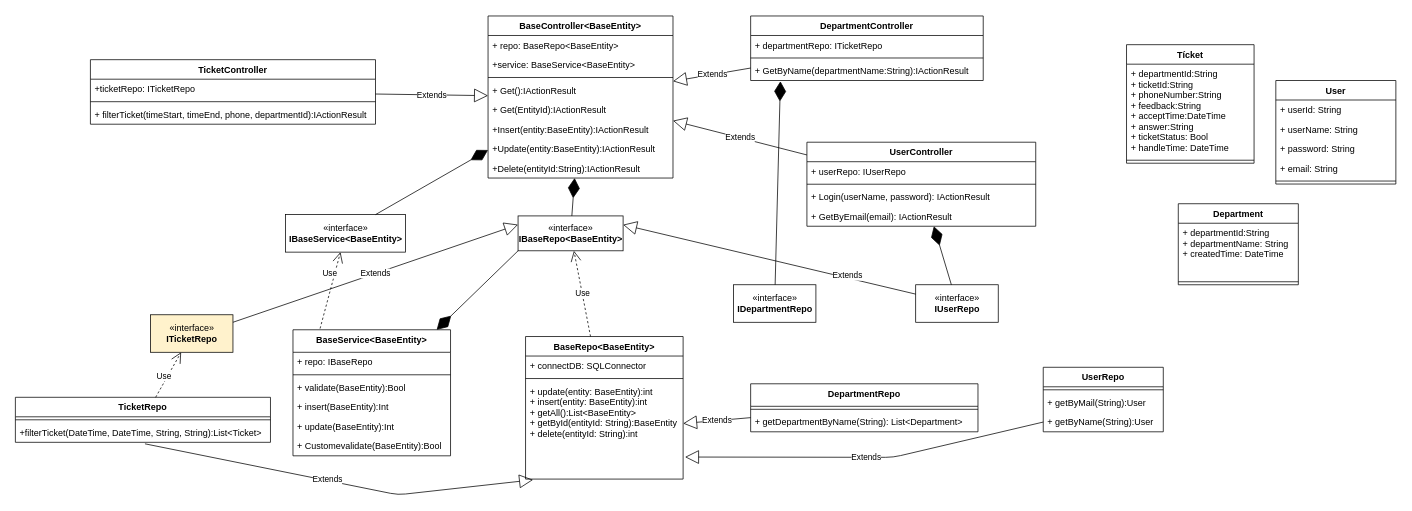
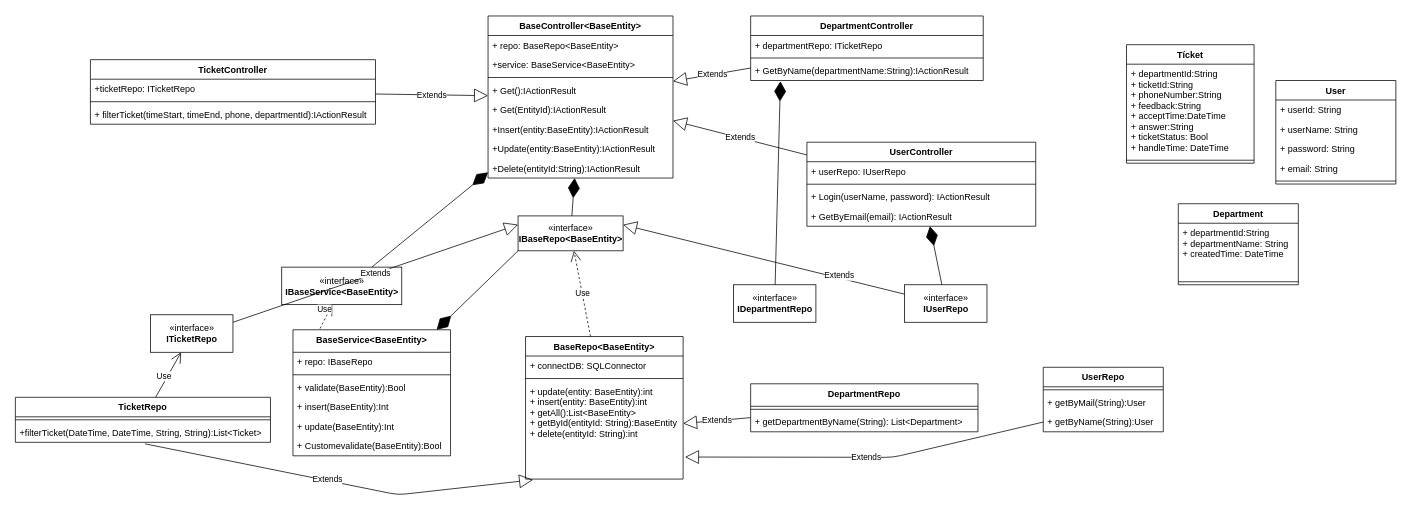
  <mxCell id="0" />
  <mxCell id="1" parent="0" />
  <mxCell id="2" value="Tícket" style="swimlane;fontStyle=1;align=center;verticalAlign=top;childLayout=stackLayout;horizontal=1;startSize=26;horizontalStack=0;resizeParent=1;resizeParentMax=0;resizeLast=0;collapsible=1;marginBottom=0;" vertex="1" parent="1"><mxGeometry x="1501" y="59" width="170" height="158" as="geometry" /></mxCell>
  <mxCell id="3" value="+ departmentId:String&#10;+ ticketId:String&#10;+ phoneNumber:String&#10;+ feedback:String&#10;+ acceptTime:DateTime&#10;+ answer:String&#10;+ ticketStatus: Bool&#10;+ handleTime: DateTime" style="text;strokeColor=none;fillColor=none;align=left;verticalAlign=top;spacingLeft=4;spacingRight=4;overflow=hidden;rotatable=0;points=[[0,0.5],[1,0.5]];portConstraint=eastwest;" vertex="1" parent="2"><mxGeometry y="26" width="170" height="124" as="geometry" /></mxCell>
  <mxCell id="4" value="" style="line;strokeWidth=1;fillColor=none;align=left;verticalAlign=middle;spacingTop=-1;spacingLeft=3;spacingRight=3;rotatable=0;labelPosition=right;points=[];portConstraint=eastwest;" vertex="1" parent="2"><mxGeometry y="150" width="170" height="8" as="geometry" /></mxCell>
  <mxCell id="5" value="Department" style="swimlane;fontStyle=1;align=center;verticalAlign=top;childLayout=stackLayout;horizontal=1;startSize=26;horizontalStack=0;resizeParent=1;resizeParentMax=0;resizeLast=0;collapsible=1;marginBottom=0;" vertex="1" parent="1"><mxGeometry x="1570" y="271" width="160" height="108" as="geometry" /></mxCell>
  <mxCell id="6" value="+ departmentId:String&#10;+ departmentName: String&#10;+ createdTime: DateTime" style="text;strokeColor=none;fillColor=none;align=left;verticalAlign=top;spacingLeft=4;spacingRight=4;overflow=hidden;rotatable=0;points=[[0,0.5],[1,0.5]];portConstraint=eastwest;" vertex="1" parent="5"><mxGeometry y="26" width="160" height="74" as="geometry" /></mxCell>
  <mxCell id="7" value="" style="line;strokeWidth=1;fillColor=none;align=left;verticalAlign=middle;spacingTop=-1;spacingLeft=3;spacingRight=3;rotatable=0;labelPosition=right;points=[];portConstraint=eastwest;" vertex="1" parent="5"><mxGeometry y="100" width="160" height="8" as="geometry" /></mxCell>
- <mxCell id="8" value="«interface»&lt;br&gt;&lt;b&gt;IBaseService&amp;lt;BaseEntity&amp;gt;&lt;br&gt;&lt;/b&gt;" style="html=1;" vertex="1" parent="1"><mxGeometry x="380" y="285.5" width="160" height="50" as="geometry" /></mxCell>
+ <mxCell id="8" value="«interface»&lt;br&gt;&lt;b&gt;IBaseService&amp;lt;BaseEntity&amp;gt;&lt;br&gt;&lt;/b&gt;" style="html=1;" vertex="1" parent="1"><mxGeometry x="375" y="355.5" width="160" height="50" as="geometry" /></mxCell>
  <mxCell id="9" value="«interface»&lt;br&gt;&lt;b&gt;IBaseRepo&amp;lt;BaseEntity&amp;gt;&lt;/b&gt;" style="html=1;" vertex="1" parent="1"><mxGeometry x="690" y="287.25" width="140" height="46.5" as="geometry" /></mxCell>
  <mxCell id="10" style="edgeStyle=orthogonalEdgeStyle;rounded=0;orthogonalLoop=1;jettySize=auto;html=1;exitX=0.5;exitY=1;exitDx=0;exitDy=0;" edge="1" parent="1" source="9" target="9"><mxGeometry relative="1" as="geometry" /></mxCell>
  <mxCell id="11" value="BaseRepo&lt;BaseEntity&gt;" style="swimlane;fontStyle=1;align=center;verticalAlign=top;childLayout=stackLayout;horizontal=1;startSize=26;horizontalStack=0;resizeParent=1;resizeParentMax=0;resizeLast=0;collapsible=1;marginBottom=0;" vertex="1" parent="1"><mxGeometry x="700" y="448" width="210" height="190" as="geometry" /></mxCell>
  <mxCell id="12" value="+ connectDB: SQLConnector" style="text;strokeColor=none;fillColor=none;align=left;verticalAlign=top;spacingLeft=4;spacingRight=4;overflow=hidden;rotatable=0;points=[[0,0.5],[1,0.5]];portConstraint=eastwest;" vertex="1" parent="11"><mxGeometry y="26" width="210" height="26" as="geometry" /></mxCell>
  <mxCell id="13" value="" style="line;strokeWidth=1;fillColor=none;align=left;verticalAlign=middle;spacingTop=-1;spacingLeft=3;spacingRight=3;rotatable=0;labelPosition=right;points=[];portConstraint=eastwest;" vertex="1" parent="11"><mxGeometry y="52" width="210" height="8" as="geometry" /></mxCell>
  <mxCell id="14" value="+ update(entity: BaseEntity):int&#10;+ insert(entity: BaseEntity):int&#10;+ getAll():List&lt;BaseEntity&gt;&#10;+ getById(entityId: String):BaseEntity&#10;+ delete(entityId: String):int" style="text;strokeColor=none;fillColor=none;align=left;verticalAlign=top;spacingLeft=4;spacingRight=4;overflow=hidden;rotatable=0;points=[[0,0.5],[1,0.5]];portConstraint=eastwest;" vertex="1" parent="11"><mxGeometry y="60" width="210" height="130" as="geometry" /></mxCell>
  <mxCell id="15" value="BaseService&lt;BaseEntity&gt;" style="swimlane;fontStyle=1;align=center;verticalAlign=top;childLayout=stackLayout;horizontal=1;startSize=30;horizontalStack=0;resizeParent=1;resizeParentMax=0;resizeLast=0;collapsible=1;marginBottom=0;" vertex="1" parent="1"><mxGeometry x="390" y="439" width="210" height="168" as="geometry" /></mxCell>
  <mxCell id="16" value="+ repo: IBaseRepo" style="text;strokeColor=none;fillColor=none;align=left;verticalAlign=top;spacingLeft=4;spacingRight=4;overflow=hidden;rotatable=0;points=[[0,0.5],[1,0.5]];portConstraint=eastwest;" vertex="1" parent="15"><mxGeometry y="30" width="210" height="26" as="geometry" /></mxCell>
  <mxCell id="17" value="" style="line;strokeWidth=1;fillColor=none;align=left;verticalAlign=middle;spacingTop=-1;spacingLeft=3;spacingRight=3;rotatable=0;labelPosition=right;points=[];portConstraint=eastwest;" vertex="1" parent="15"><mxGeometry y="56" width="210" height="8" as="geometry" /></mxCell>
  <mxCell id="18" value="+ validate(BaseEntity):Bool" style="text;strokeColor=none;fillColor=none;align=left;verticalAlign=top;spacingLeft=4;spacingRight=4;overflow=hidden;rotatable=0;points=[[0,0.5],[1,0.5]];portConstraint=eastwest;" vertex="1" parent="15"><mxGeometry y="64" width="210" height="26" as="geometry" /></mxCell>
  <mxCell id="19" value="+ insert(BaseEntity):Int" style="text;strokeColor=none;fillColor=none;align=left;verticalAlign=top;spacingLeft=4;spacingRight=4;overflow=hidden;rotatable=0;points=[[0,0.5],[1,0.5]];portConstraint=eastwest;" vertex="1" parent="15"><mxGeometry y="90" width="210" height="26" as="geometry" /></mxCell>
  <mxCell id="20" value="+ update(BaseEntity):Int" style="text;strokeColor=none;fillColor=none;align=left;verticalAlign=top;spacingLeft=4;spacingRight=4;overflow=hidden;rotatable=0;points=[[0,0.5],[1,0.5]];portConstraint=eastwest;" vertex="1" parent="15"><mxGeometry y="116" width="210" height="26" as="geometry" /></mxCell>
  <mxCell id="21" value="+ Customevalidate(BaseEntity):Bool" style="text;strokeColor=none;fillColor=none;align=left;verticalAlign=top;spacingLeft=4;spacingRight=4;overflow=hidden;rotatable=0;points=[[0,0.5],[1,0.5]];portConstraint=eastwest;" vertex="1" parent="15"><mxGeometry y="142" width="210" height="26" as="geometry" /></mxCell>
  <mxCell id="22" value="" style="endArrow=diamondThin;endFill=1;endSize=24;html=1;exitX=0;exitY=1;exitDx=0;exitDy=0;" edge="1" parent="1" source="9" target="15"><mxGeometry width="160" relative="1" as="geometry"><mxPoint x="920" y="243.5" as="sourcePoint" /><mxPoint x="760" y="243.5" as="targetPoint" /></mxGeometry></mxCell>
  <mxCell id="23" value="BaseController&lt;BaseEntity&gt;" style="swimlane;fontStyle=1;align=center;verticalAlign=top;childLayout=stackLayout;horizontal=1;startSize=26;horizontalStack=0;resizeParent=1;resizeParentMax=0;resizeLast=0;collapsible=1;marginBottom=0;" vertex="1" parent="1"><mxGeometry x="650" y="20.75" width="246.5" height="216" as="geometry" /></mxCell>
  <mxCell id="24" value="+ repo: BaseRepo&lt;BaseEntity&gt;" style="text;strokeColor=none;fillColor=none;align=left;verticalAlign=top;spacingLeft=4;spacingRight=4;overflow=hidden;rotatable=0;points=[[0,0.5],[1,0.5]];portConstraint=eastwest;" vertex="1" parent="23"><mxGeometry y="26" width="246.5" height="26" as="geometry" /></mxCell>
  <mxCell id="25" value="+service: BaseService&lt;BaseEntity&gt;" style="text;strokeColor=none;fillColor=none;align=left;verticalAlign=top;spacingLeft=4;spacingRight=4;overflow=hidden;rotatable=0;points=[[0,0.5],[1,0.5]];portConstraint=eastwest;" vertex="1" parent="23"><mxGeometry y="52" width="246.5" height="26" as="geometry" /></mxCell>
  <mxCell id="26" value="" style="line;strokeWidth=1;fillColor=none;align=left;verticalAlign=middle;spacingTop=-1;spacingLeft=3;spacingRight=3;rotatable=0;labelPosition=right;points=[];portConstraint=eastwest;" vertex="1" parent="23"><mxGeometry y="78" width="246.5" height="8" as="geometry" /></mxCell>
  <mxCell id="27" value="+ Get():IActionResult&#10;" style="text;strokeColor=none;fillColor=none;align=left;verticalAlign=top;spacingLeft=4;spacingRight=4;overflow=hidden;rotatable=0;points=[[0,0.5],[1,0.5]];portConstraint=eastwest;" vertex="1" parent="23"><mxGeometry y="86" width="246.5" height="26" as="geometry" /></mxCell>
  <mxCell id="28" value="+ Get(EntityId):IActionResult&#10;" style="text;strokeColor=none;fillColor=none;align=left;verticalAlign=top;spacingLeft=4;spacingRight=4;overflow=hidden;rotatable=0;points=[[0,0.5],[1,0.5]];portConstraint=eastwest;" vertex="1" parent="23"><mxGeometry y="112" width="246.5" height="26" as="geometry" /></mxCell>
  <mxCell id="29" value="+Insert(entity:BaseEntity):IActionResult" style="text;strokeColor=none;fillColor=none;align=left;verticalAlign=top;spacingLeft=4;spacingRight=4;overflow=hidden;rotatable=0;points=[[0,0.5],[1,0.5]];portConstraint=eastwest;" vertex="1" parent="23"><mxGeometry y="138" width="246.5" height="26" as="geometry" /></mxCell>
  <mxCell id="30" value="+Update(entity:BaseEntity):IActionResult" style="text;strokeColor=none;fillColor=none;align=left;verticalAlign=top;spacingLeft=4;spacingRight=4;overflow=hidden;rotatable=0;points=[[0,0.5],[1,0.5]];portConstraint=eastwest;" vertex="1" parent="23"><mxGeometry y="164" width="246.5" height="26" as="geometry" /></mxCell>
  <mxCell id="31" value="+Delete(entityId:String):IActionResult" style="text;strokeColor=none;fillColor=none;align=left;verticalAlign=top;spacingLeft=4;spacingRight=4;overflow=hidden;rotatable=0;points=[[0,0.5],[1,0.5]];portConstraint=eastwest;" vertex="1" parent="23"><mxGeometry y="190" width="246.5" height="26" as="geometry" /></mxCell>
  <mxCell id="32" value="" style="endArrow=diamondThin;endFill=1;endSize=24;html=1;exitX=0.75;exitY=0;exitDx=0;exitDy=0;" edge="1" parent="1" source="8" target="23"><mxGeometry width="160" relative="1" as="geometry"><mxPoint x="550" y="229" as="sourcePoint" /><mxPoint x="510" y="259" as="targetPoint" /></mxGeometry></mxCell>
  <mxCell id="33" value="" style="endArrow=diamondThin;endFill=1;endSize=24;html=1;" edge="1" parent="1" source="9" target="23"><mxGeometry width="160" relative="1" as="geometry"><mxPoint x="660" y="227.219" as="sourcePoint" /><mxPoint x="560" y="299" as="targetPoint" /></mxGeometry></mxCell>
  <mxCell id="34" value="«interface»&lt;br&gt;&lt;b&gt;IDepartmentRepo&lt;/b&gt;" style="html=1;" vertex="1" parent="1"><mxGeometry x="977" y="379" width="110" height="50" as="geometry" /></mxCell>
- <mxCell id="35" value="«interface»&lt;br&gt;&lt;b&gt;ITicketRepo&lt;/b&gt;" style="html=1;fillColor=#fff2cc;" vertex="1" parent="1"><mxGeometry x="200" y="419" width="110" height="50" as="geometry" /></mxCell>
+ <mxCell id="35" value="«interface»&lt;br&gt;&lt;b&gt;ITicketRepo&lt;/b&gt;" style="html=1;" vertex="1" parent="1"><mxGeometry x="200" y="419" width="110" height="50" as="geometry" /></mxCell>
  <mxCell id="36" value="Extends" style="endArrow=block;endSize=16;endFill=0;html=1;entryX=0;entryY=0.25;entryDx=0;entryDy=0;" edge="1" parent="1" target="9"><mxGeometry width="160" relative="1" as="geometry"><mxPoint x="310" y="429" as="sourcePoint" /><mxPoint x="700" y="309" as="targetPoint" /></mxGeometry></mxCell>
  <mxCell id="37" value="TicketRepo" style="swimlane;fontStyle=1;align=center;verticalAlign=top;childLayout=stackLayout;horizontal=1;startSize=26;horizontalStack=0;resizeParent=1;resizeParentMax=0;resizeLast=0;collapsible=1;marginBottom=0;" vertex="1" parent="1"><mxGeometry x="20" y="529" width="340" height="60" as="geometry" /></mxCell>
  <mxCell id="38" value="" style="line;strokeWidth=1;fillColor=none;align=left;verticalAlign=middle;spacingTop=-1;spacingLeft=3;spacingRight=3;rotatable=0;labelPosition=right;points=[];portConstraint=eastwest;" vertex="1" parent="37"><mxGeometry y="26" width="340" height="8" as="geometry" /></mxCell>
  <mxCell id="39" value="+filterTicket(DateTime, DateTime, String, String):List&lt;Ticket&gt;" style="text;strokeColor=none;fillColor=none;align=left;verticalAlign=top;spacingLeft=4;spacingRight=4;overflow=hidden;rotatable=0;points=[[0,0.5],[1,0.5]];portConstraint=eastwest;" vertex="1" parent="37"><mxGeometry y="34" width="340" height="26" as="geometry" /></mxCell>
  <mxCell id="40" value="DepartmentRepo" style="swimlane;fontStyle=1;align=center;verticalAlign=top;childLayout=stackLayout;horizontal=1;startSize=30;horizontalStack=0;resizeParent=1;resizeParentMax=0;resizeLast=0;collapsible=1;marginBottom=0;" vertex="1" parent="1"><mxGeometry x="1000" y="511" width="303" height="64" as="geometry" /></mxCell>
  <mxCell id="41" value="" style="line;strokeWidth=1;fillColor=none;align=left;verticalAlign=middle;spacingTop=-1;spacingLeft=3;spacingRight=3;rotatable=0;labelPosition=right;points=[];portConstraint=eastwest;" vertex="1" parent="40"><mxGeometry y="30" width="303" height="8" as="geometry" /></mxCell>
  <mxCell id="42" value="+ getDepartmentByName(String): List&lt;Department&gt;" style="text;strokeColor=none;fillColor=none;align=left;verticalAlign=top;spacingLeft=4;spacingRight=4;overflow=hidden;rotatable=0;points=[[0,0.5],[1,0.5]];portConstraint=eastwest;" vertex="1" parent="40"><mxGeometry y="38" width="303" height="26" as="geometry" /></mxCell>
  <mxCell id="43" value="Extends" style="endArrow=block;endSize=16;endFill=0;html=1;exitX=0.508;exitY=1.077;exitDx=0;exitDy=0;exitPerimeter=0;" edge="1" parent="1" source="39"><mxGeometry x="-0.057" y="1" width="160" relative="1" as="geometry"><mxPoint x="700" y="308.875" as="sourcePoint" /><mxPoint x="710" y="639" as="targetPoint" /><Array as="points"><mxPoint x="530" y="659" /></Array><mxPoint as="offset" /></mxGeometry></mxCell>
  <mxCell id="44" value="TicketController" style="swimlane;fontStyle=1;align=center;verticalAlign=top;childLayout=stackLayout;horizontal=1;startSize=26;horizontalStack=0;resizeParent=1;resizeParentMax=0;resizeLast=0;collapsible=1;marginBottom=0;" vertex="1" parent="1"><mxGeometry x="120" y="79" width="380" height="86" as="geometry" /></mxCell>
  <mxCell id="45" value="+ticketRepo: ITicketRepo" style="text;strokeColor=none;fillColor=none;align=left;verticalAlign=top;spacingLeft=4;spacingRight=4;overflow=hidden;rotatable=0;points=[[0,0.5],[1,0.5]];portConstraint=eastwest;" vertex="1" parent="44"><mxGeometry y="26" width="380" height="26" as="geometry" /></mxCell>
  <mxCell id="46" value="" style="line;strokeWidth=1;fillColor=none;align=left;verticalAlign=middle;spacingTop=-1;spacingLeft=3;spacingRight=3;rotatable=0;labelPosition=right;points=[];portConstraint=eastwest;" vertex="1" parent="44"><mxGeometry y="52" width="380" height="8" as="geometry" /></mxCell>
  <mxCell id="47" value="+ filterTicket(timeStart, timeEnd, phone, departmentId):IActionResult" style="text;strokeColor=none;fillColor=none;align=left;verticalAlign=top;spacingLeft=4;spacingRight=4;overflow=hidden;rotatable=0;points=[[0,0.5],[1,0.5]];portConstraint=eastwest;" vertex="1" parent="44"><mxGeometry y="60" width="380" height="26" as="geometry" /></mxCell>
  <mxCell id="48" value="Extends" style="endArrow=block;endSize=16;endFill=0;html=1;" edge="1" parent="1" source="44" target="23"><mxGeometry width="160" relative="1" as="geometry"><mxPoint x="700" y="308.875" as="sourcePoint" /><mxPoint x="320" y="454" as="targetPoint" /></mxGeometry></mxCell>
  <mxCell id="49" value="DepartmentController" style="swimlane;fontStyle=1;align=center;verticalAlign=top;childLayout=stackLayout;horizontal=1;startSize=26;horizontalStack=0;resizeParent=1;resizeParentMax=0;resizeLast=0;collapsible=1;marginBottom=0;" vertex="1" parent="1"><mxGeometry x="1000" y="20.75" width="310" height="86" as="geometry" /></mxCell>
  <mxCell id="50" value="+ departmentRepo: ITicketRepo" style="text;strokeColor=none;fillColor=none;align=left;verticalAlign=top;spacingLeft=4;spacingRight=4;overflow=hidden;rotatable=0;points=[[0,0.5],[1,0.5]];portConstraint=eastwest;" vertex="1" parent="49"><mxGeometry y="26" width="310" height="26" as="geometry" /></mxCell>
  <mxCell id="51" value="" style="line;strokeWidth=1;fillColor=none;align=left;verticalAlign=middle;spacingTop=-1;spacingLeft=3;spacingRight=3;rotatable=0;labelPosition=right;points=[];portConstraint=eastwest;" vertex="1" parent="49"><mxGeometry y="52" width="310" height="8" as="geometry" /></mxCell>
  <mxCell id="52" value="+ GetByName(departmentName:String):IActionResult" style="text;strokeColor=none;fillColor=none;align=left;verticalAlign=top;spacingLeft=4;spacingRight=4;overflow=hidden;rotatable=0;points=[[0,0.5],[1,0.5]];portConstraint=eastwest;" vertex="1" parent="49"><mxGeometry y="60" width="310" height="26" as="geometry" /></mxCell>
  <mxCell id="53" value="" style="endArrow=diamondThin;endFill=1;endSize=24;html=1;entryX=0.128;entryY=1.04;entryDx=0;entryDy=0;entryPerimeter=0;" edge="1" parent="1" source="34" target="52"><mxGeometry width="160" relative="1" as="geometry"><mxPoint x="771.695" y="297.25" as="sourcePoint" /><mxPoint x="775.377" y="246.75" as="targetPoint" /></mxGeometry></mxCell>
  <mxCell id="54" value="User" style="swimlane;fontStyle=1;align=center;verticalAlign=top;childLayout=stackLayout;horizontal=1;startSize=26;horizontalStack=0;resizeParent=1;resizeParentMax=0;resizeLast=0;collapsible=1;marginBottom=0;" vertex="1" parent="1"><mxGeometry x="1700" y="106.75" width="160" height="138" as="geometry" /></mxCell>
  <mxCell id="55" value="+ userId: String    " style="text;strokeColor=none;fillColor=none;align=left;verticalAlign=top;spacingLeft=4;spacingRight=4;overflow=hidden;rotatable=0;points=[[0,0.5],[1,0.5]];portConstraint=eastwest;" vertex="1" parent="54"><mxGeometry y="26" width="160" height="26" as="geometry" /></mxCell>
  <mxCell id="56" value="+ userName: String" style="text;strokeColor=none;fillColor=none;align=left;verticalAlign=top;spacingLeft=4;spacingRight=4;overflow=hidden;rotatable=0;points=[[0,0.5],[1,0.5]];portConstraint=eastwest;" vertex="1" parent="54"><mxGeometry y="52" width="160" height="26" as="geometry" /></mxCell>
  <mxCell id="57" value="+ password: String" style="text;strokeColor=none;fillColor=none;align=left;verticalAlign=top;spacingLeft=4;spacingRight=4;overflow=hidden;rotatable=0;points=[[0,0.5],[1,0.5]];portConstraint=eastwest;" vertex="1" parent="54"><mxGeometry y="78" width="160" height="26" as="geometry" /></mxCell>
  <mxCell id="58" value="+ email: String" style="text;strokeColor=none;fillColor=none;align=left;verticalAlign=top;spacingLeft=4;spacingRight=4;overflow=hidden;rotatable=0;points=[[0,0.5],[1,0.5]];portConstraint=eastwest;" vertex="1" parent="54"><mxGeometry y="104" width="160" height="26" as="geometry" /></mxCell>
  <mxCell id="59" value="" style="line;strokeWidth=1;fillColor=none;align=left;verticalAlign=middle;spacingTop=-1;spacingLeft=3;spacingRight=3;rotatable=0;labelPosition=right;points=[];portConstraint=eastwest;" vertex="1" parent="54"><mxGeometry y="130" width="160" height="8" as="geometry" /></mxCell>
- <mxCell id="60" value="«interface»&lt;br&gt;&lt;b&gt;IUserRepo&lt;/b&gt;" style="html=1;" vertex="1" parent="1"><mxGeometry x="1220" y="379" width="110" height="50" as="geometry" /></mxCell>
+ <mxCell id="60" value="«interface»&lt;br&gt;&lt;b&gt;IUserRepo&lt;/b&gt;" style="html=1;" vertex="1" parent="1"><mxGeometry x="1205" y="379" width="110" height="50" as="geometry" /></mxCell>
  <mxCell id="61" value="Extends" style="endArrow=block;endSize=16;endFill=0;html=1;exitX=0;exitY=0.25;exitDx=0;exitDy=0;" edge="1" parent="1" source="60"><mxGeometry x="-0.532" y="-3" width="160" relative="1" as="geometry"><mxPoint x="840" y="320.5" as="sourcePoint" /><mxPoint x="830" y="299" as="targetPoint" /><Array as="points" /><mxPoint as="offset" /></mxGeometry></mxCell>
  <mxCell id="62" value="UserRepo" style="swimlane;fontStyle=1;align=center;verticalAlign=top;childLayout=stackLayout;horizontal=1;startSize=26;horizontalStack=0;resizeParent=1;resizeParentMax=0;resizeLast=0;collapsible=1;marginBottom=0;" vertex="1" parent="1"><mxGeometry x="1390" y="489" width="160" height="86" as="geometry" /></mxCell>
  <mxCell id="63" value="" style="line;strokeWidth=1;fillColor=none;align=left;verticalAlign=middle;spacingTop=-1;spacingLeft=3;spacingRight=3;rotatable=0;labelPosition=right;points=[];portConstraint=eastwest;" vertex="1" parent="62"><mxGeometry y="26" width="160" height="8" as="geometry" /></mxCell>
  <mxCell id="64" value="+ getByMail(String):User" style="text;strokeColor=none;fillColor=none;align=left;verticalAlign=top;spacingLeft=4;spacingRight=4;overflow=hidden;rotatable=0;points=[[0,0.5],[1,0.5]];portConstraint=eastwest;" vertex="1" parent="62"><mxGeometry y="34" width="160" height="26" as="geometry" /></mxCell>
  <mxCell id="65" value="+ getByName(String):User" style="text;strokeColor=none;fillColor=none;align=left;verticalAlign=top;spacingLeft=4;spacingRight=4;overflow=hidden;rotatable=0;points=[[0,0.5],[1,0.5]];portConstraint=eastwest;" vertex="1" parent="62"><mxGeometry y="60" width="160" height="26" as="geometry" /></mxCell>
  <mxCell id="66" value="UserController" style="swimlane;fontStyle=1;align=center;verticalAlign=top;childLayout=stackLayout;horizontal=1;startSize=26;horizontalStack=0;resizeParent=1;resizeParentMax=0;resizeLast=0;collapsible=1;marginBottom=0;" vertex="1" parent="1"><mxGeometry x="1075" y="189" width="305" height="112" as="geometry" /></mxCell>
  <mxCell id="67" value="+ userRepo: IUserRepo" style="text;strokeColor=none;fillColor=none;align=left;verticalAlign=top;spacingLeft=4;spacingRight=4;overflow=hidden;rotatable=0;points=[[0,0.5],[1,0.5]];portConstraint=eastwest;" vertex="1" parent="66"><mxGeometry y="26" width="305" height="26" as="geometry" /></mxCell>
  <mxCell id="68" value="" style="line;strokeWidth=1;fillColor=none;align=left;verticalAlign=middle;spacingTop=-1;spacingLeft=3;spacingRight=3;rotatable=0;labelPosition=right;points=[];portConstraint=eastwest;" vertex="1" parent="66"><mxGeometry y="52" width="305" height="8" as="geometry" /></mxCell>
  <mxCell id="69" value="+ Login(userName, password): IActionResult" style="text;strokeColor=none;fillColor=none;align=left;verticalAlign=top;spacingLeft=4;spacingRight=4;overflow=hidden;rotatable=0;points=[[0,0.5],[1,0.5]];portConstraint=eastwest;" vertex="1" parent="66"><mxGeometry y="60" width="305" height="26" as="geometry" /></mxCell>
  <mxCell id="70" value="+ GetByEmail(email): IActionResult" style="text;strokeColor=none;fillColor=none;align=left;verticalAlign=top;spacingLeft=4;spacingRight=4;overflow=hidden;rotatable=0;points=[[0,0.5],[1,0.5]];portConstraint=eastwest;" vertex="1" parent="66"><mxGeometry y="86" width="305" height="26" as="geometry" /></mxCell>
  <mxCell id="71" value="" style="endArrow=diamondThin;endFill=1;endSize=24;html=1;" edge="1" parent="1" source="60" target="66"><mxGeometry width="160" relative="1" as="geometry"><mxPoint x="1042.648" y="389" as="sourcePoint" /><mxPoint x="1049.68" y="117.79" as="targetPoint" /></mxGeometry></mxCell>
  <mxCell id="72" value="Extends" style="endArrow=block;endSize=16;endFill=0;html=1;" edge="1" parent="1" source="40" target="14"><mxGeometry width="160" relative="1" as="geometry"><mxPoint x="590" y="499" as="sourcePoint" /><mxPoint x="750" y="499" as="targetPoint" /></mxGeometry></mxCell>
  <mxCell id="73" value="Extends" style="endArrow=block;endSize=16;endFill=0;html=1;entryX=1.012;entryY=0.774;entryDx=0;entryDy=0;entryPerimeter=0;exitX=0;exitY=0.5;exitDx=0;exitDy=0;" edge="1" parent="1" source="65" target="14"><mxGeometry width="160" relative="1" as="geometry"><mxPoint x="1010" y="566.117" as="sourcePoint" /><mxPoint x="920" y="573.909" as="targetPoint" /><Array as="points"><mxPoint x="1190" y="609" /></Array></mxGeometry></mxCell>
  <mxCell id="74" value="Extends" style="endArrow=block;endSize=16;endFill=0;html=1;" edge="1" parent="1" source="49" target="23"><mxGeometry width="160" relative="1" as="geometry"><mxPoint x="660" y="137.063" as="sourcePoint" /><mxPoint x="370" y="133.095" as="targetPoint" /><Array as="points" /></mxGeometry></mxCell>
  <mxCell id="75" value="Extends" style="endArrow=block;endSize=16;endFill=0;html=1;" edge="1" parent="1" source="66" target="23"><mxGeometry width="160" relative="1" as="geometry"><mxPoint x="1010" y="100.142" as="sourcePoint" /><mxPoint x="906.5" y="117.764" as="targetPoint" /><Array as="points" /></mxGeometry></mxCell>
  <mxCell id="76" value="Use" style="endArrow=open;endSize=12;dashed=1;html=1;" edge="1" parent="1" source="11" target="9"><mxGeometry width="160" relative="1" as="geometry"><mxPoint x="1127.956" y="521" as="sourcePoint" /><mxPoint x="1042" y="439" as="targetPoint" /></mxGeometry></mxCell>
  <mxCell id="77" value="Use" style="endArrow=open;endSize=12;dashed=1;html=1;exitX=0.172;exitY=-0.01;exitDx=0;exitDy=0;exitPerimeter=0;" edge="1" parent="1" source="15" target="8"><mxGeometry x="0.413" y="6" width="160" relative="1" as="geometry"><mxPoint x="796.613" y="458" as="sourcePoint" /><mxPoint x="774.5" y="343.75" as="targetPoint" /><mxPoint as="offset" /></mxGeometry></mxCell>
- <mxCell id="78" value="Use" style="endArrow=open;endSize=12;dashed=1;html=1;" edge="1" parent="1" source="37" target="35"><mxGeometry x="-0.087" y="5" width="160" relative="1" as="geometry"><mxPoint x="436.12" y="447.32" as="sourcePoint" /><mxPoint x="463.321" y="345.5" as="targetPoint" /><mxPoint y="1" as="offset" /></mxGeometry></mxCell>
+ <mxCell id="78" value="Use" style="endArrow=open;endSize=12;dashed=0;html=1;" edge="1" parent="1" source="37" target="35"><mxGeometry x="-0.087" y="5" width="160" relative="1" as="geometry"><mxPoint x="436.12" y="447.32" as="sourcePoint" /><mxPoint x="463.321" y="345.5" as="targetPoint" /><mxPoint y="1" as="offset" /></mxGeometry></mxCell>
